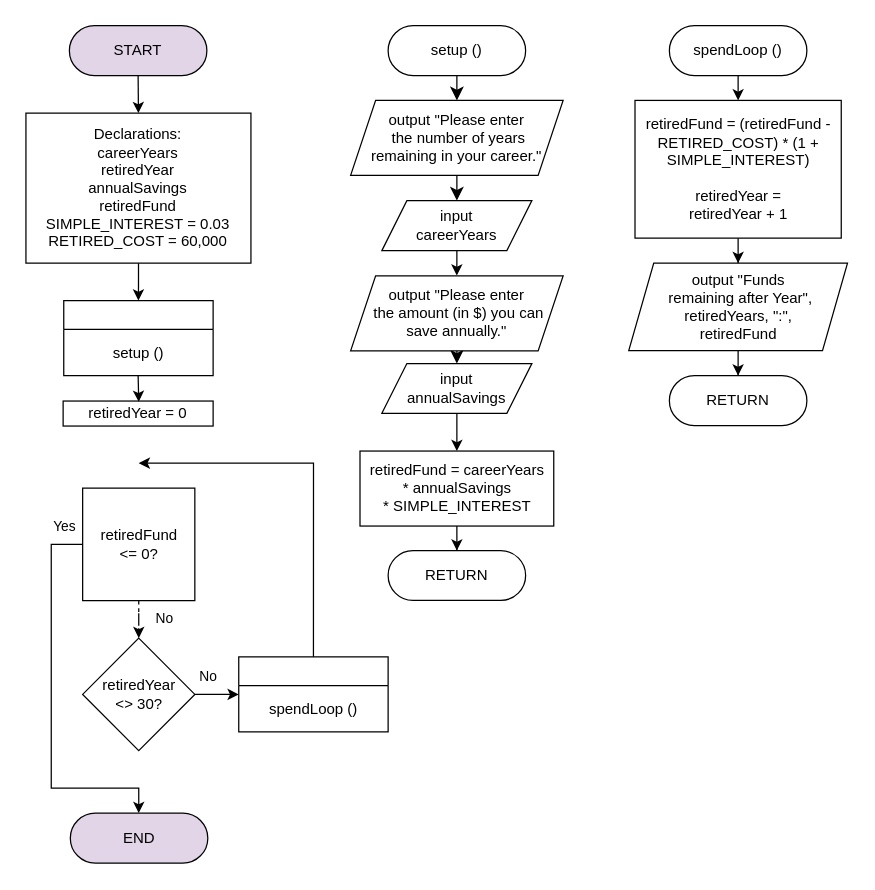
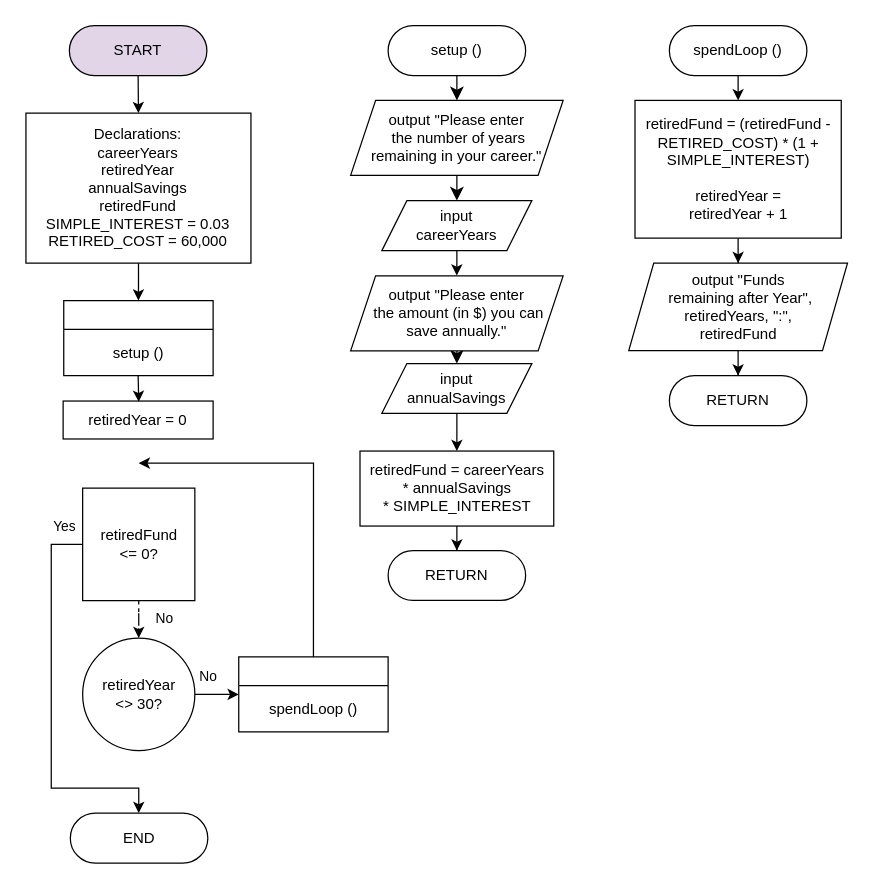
  <mxCell id="0" />
  <mxCell id="1" parent="0" />
  <mxCell id="2" style="edgeStyle=orthogonalEdgeStyle;rounded=0;orthogonalLoop=1;jettySize=auto;html=1;exitX=0.5;exitY=1;exitDx=0;exitDy=0;entryX=0.5;entryY=0;entryDx=0;entryDy=0;" edge="1" parent="1" source="3" target="5"><mxGeometry relative="1" as="geometry" /></mxCell>
  <mxCell id="3" value="START" style="rounded=1;whiteSpace=wrap;html=1;arcSize=50;fillColor=#e1d5e7;" vertex="1" parent="1"><mxGeometry x="55" y="20" width="110" height="40" as="geometry" /></mxCell>
  <mxCell id="4" value="" style="edgeStyle=orthogonalEdgeStyle;rounded=0;orthogonalLoop=1;jettySize=auto;html=1;entryX=0.5;entryY=0;entryDx=0;entryDy=0;" edge="1" parent="1" source="5" target="9"><mxGeometry relative="1" as="geometry" /></mxCell>
  <mxCell id="5" value="Declarations:&lt;div&gt;careerYears&lt;br&gt;retiredYear&lt;br&gt;annualSavings&lt;br&gt;retiredFund&lt;br&gt;SIMPLE_INTEREST = 0.03&lt;br&gt;RETIRED_COST = 60,000&lt;/div&gt;" style="rounded=0;whiteSpace=wrap;html=1;" vertex="1" parent="1"><mxGeometry x="20.25" y="90" width="180" height="120" as="geometry" /></mxCell>
  <mxCell id="6" style="edgeStyle=orthogonalEdgeStyle;rounded=0;orthogonalLoop=1;jettySize=auto;html=1;exitX=0.5;exitY=0;exitDx=0;exitDy=0;" edge="1" parent="1" source="7"><mxGeometry relative="1" as="geometry"><mxPoint x="110.5" y="370" as="targetPoint" /><Array as="points"><mxPoint x="250.5" y="370" /></Array></mxGeometry></mxCell>
  <mxCell id="7" value="" style="swimlane;whiteSpace=wrap;html=1;" vertex="1" parent="1"><mxGeometry x="190.5" y="525" width="119.5" height="60" as="geometry" /></mxCell>
  <mxCell id="8" value="&lt;font style=&quot;font-size: 12px;&quot;&gt;spendLoop ()&lt;/font&gt;" style="text;html=1;align=center;verticalAlign=middle;resizable=0;points=[];autosize=1;strokeColor=none;fillColor=none;fontSize=16;" vertex="1" parent="7"><mxGeometry x="14.75" y="25" width="90" height="30" as="geometry" /></mxCell>
  <mxCell id="9" value="" style="swimlane;whiteSpace=wrap;html=1;" vertex="1" parent="1"><mxGeometry x="50.5" y="240" width="119.5" height="60" as="geometry" /></mxCell>
  <mxCell id="10" value="&lt;font style=&quot;font-size: 12px;&quot;&gt;setup ()&lt;/font&gt;" style="text;html=1;align=center;verticalAlign=middle;resizable=0;points=[];autosize=1;strokeColor=none;fillColor=none;fontSize=16;" vertex="1" parent="9"><mxGeometry x="29.75" y="25" width="60" height="30" as="geometry" /></mxCell>
- <mxCell id="11" value="END" style="rounded=1;whiteSpace=wrap;html=1;arcSize=50;fillColor=#e1d5e7;" vertex="1" parent="1"><mxGeometry x="55.75" y="650" width="110" height="40" as="geometry" /></mxCell>
+ <mxCell id="11" value="END" style="rounded=1;whiteSpace=wrap;html=1;arcSize=50;" vertex="1" parent="1"><mxGeometry x="55.75" y="650" width="110" height="40" as="geometry" /></mxCell>
  <mxCell id="12" value="" style="edgeStyle=orthogonalEdgeStyle;rounded=0;orthogonalLoop=1;jettySize=auto;html=1;dashed=1;" edge="1" parent="1" source="16" target="36"><mxGeometry relative="1" as="geometry" /></mxCell>
  <mxCell id="13" value="No" style="edgeLabel;html=1;align=center;verticalAlign=middle;resizable=0;points=[];" vertex="1" connectable="0" parent="12"><mxGeometry x="-0.482" y="1" relative="1" as="geometry"><mxPoint x="19" as="offset" /></mxGeometry></mxCell>
  <mxCell id="14" style="edgeStyle=orthogonalEdgeStyle;rounded=0;orthogonalLoop=1;jettySize=auto;html=1;exitX=0;exitY=0.5;exitDx=0;exitDy=0;" edge="1" parent="1" source="16"><mxGeometry relative="1" as="geometry"><mxPoint x="110.5" y="650" as="targetPoint" /><Array as="points"><mxPoint x="40.5" y="435" /><mxPoint x="40.5" y="630" /><mxPoint x="110.5" y="630" /></Array></mxGeometry></mxCell>
  <mxCell id="15" value="Yes" style="edgeLabel;html=1;align=center;verticalAlign=middle;resizable=0;points=[];" vertex="1" connectable="0" parent="14"><mxGeometry x="-0.904" relative="1" as="geometry"><mxPoint y="-15" as="offset" /></mxGeometry></mxCell>
  <mxCell id="16" value="retiredFund&lt;br&gt;&amp;lt;= 0?" style="whiteSpace=wrap;html=1;rounded=0;" vertex="1" parent="1"><mxGeometry x="65.62" y="390" width="89.75" height="90" as="geometry" /></mxCell>
  <mxCell id="17" style="edgeStyle=none;curved=1;rounded=0;orthogonalLoop=1;jettySize=auto;html=1;exitX=0.5;exitY=1;exitDx=0;exitDy=0;entryX=0.5;entryY=0;entryDx=0;entryDy=0;fontSize=12;startSize=8;endSize=8;" edge="1" parent="1" source="18" target="20"><mxGeometry relative="1" as="geometry" /></mxCell>
  <mxCell id="18" value="setup ()" style="rounded=1;whiteSpace=wrap;html=1;arcSize=50;" vertex="1" parent="1"><mxGeometry x="310" y="20" width="110" height="40" as="geometry" /></mxCell>
  <mxCell id="19" style="edgeStyle=none;curved=1;rounded=0;orthogonalLoop=1;jettySize=auto;html=1;exitX=0.5;exitY=1;exitDx=0;exitDy=0;entryX=0.5;entryY=0;entryDx=0;entryDy=0;fontSize=12;startSize=8;endSize=8;" edge="1" parent="1" source="20" target="22"><mxGeometry relative="1" as="geometry" /></mxCell>
  <mxCell id="20" value="output &quot;Please enter&lt;br&gt;&amp;nbsp;the number of years&lt;br&gt;remaining in your career.&quot;" style="shape=parallelogram;perimeter=parallelogramPerimeter;whiteSpace=wrap;html=1;fixedSize=1;" vertex="1" parent="1"><mxGeometry x="280" y="79.83" width="170" height="60" as="geometry" /></mxCell>
  <mxCell id="21" style="edgeStyle=orthogonalEdgeStyle;rounded=0;orthogonalLoop=1;jettySize=auto;html=1;exitX=0.5;exitY=1;exitDx=0;exitDy=0;" edge="1" parent="1" source="22"><mxGeometry relative="1" as="geometry"><mxPoint x="364.957" y="220" as="targetPoint" /></mxGeometry></mxCell>
  <mxCell id="22" value="input&lt;br&gt;careerYears" style="shape=parallelogram;perimeter=parallelogramPerimeter;whiteSpace=wrap;html=1;fixedSize=1;" vertex="1" parent="1"><mxGeometry x="305" y="160" width="120" height="40" as="geometry" /></mxCell>
  <mxCell id="23" value="RETURN" style="rounded=1;whiteSpace=wrap;html=1;arcSize=50;" vertex="1" parent="1"><mxGeometry x="310" y="440" width="110" height="39.83" as="geometry" /></mxCell>
  <mxCell id="24" style="edgeStyle=orthogonalEdgeStyle;rounded=0;orthogonalLoop=1;jettySize=auto;html=1;exitX=0.5;exitY=1;exitDx=0;exitDy=0;entryX=0.5;entryY=0;entryDx=0;entryDy=0;" edge="1" parent="1" source="25" target="29"><mxGeometry relative="1" as="geometry" /></mxCell>
  <mxCell id="25" value="spendLoop ()" style="rounded=1;whiteSpace=wrap;html=1;arcSize=50;" vertex="1" parent="1"><mxGeometry x="535" y="20" width="110" height="40" as="geometry" /></mxCell>
  <mxCell id="26" style="edgeStyle=none;curved=1;rounded=0;orthogonalLoop=1;jettySize=auto;html=1;entryX=0.5;entryY=0;entryDx=0;entryDy=0;fontSize=12;startSize=8;endSize=8;" edge="1" parent="1"><mxGeometry relative="1" as="geometry"><mxPoint x="585" y="240" as="sourcePoint" /><mxPoint x="585" y="240" as="targetPoint" /></mxGeometry></mxCell>
  <mxCell id="27" value="RETURN" style="rounded=1;whiteSpace=wrap;html=1;arcSize=50;" vertex="1" parent="1"><mxGeometry x="535" y="300" width="110" height="40" as="geometry" /></mxCell>
  <mxCell id="28" value="" style="edgeStyle=orthogonalEdgeStyle;rounded=0;orthogonalLoop=1;jettySize=auto;html=1;" edge="1" parent="1" source="29" target="40"><mxGeometry relative="1" as="geometry" /></mxCell>
  <mxCell id="29" value="retiredFund = (retiredFund - RETIRED_COST) * (1 + SIMPLE_INTEREST)&lt;br&gt;&lt;br&gt;retiredYear =&lt;br&gt;retiredYear + 1" style="rounded=0;whiteSpace=wrap;html=1;" vertex="1" parent="1"><mxGeometry x="507.5" y="79.83" width="165" height="110.17" as="geometry" /></mxCell>
  <mxCell id="30" style="edgeStyle=none;curved=1;rounded=0;orthogonalLoop=1;jettySize=auto;html=1;exitX=0.5;exitY=1;exitDx=0;exitDy=0;entryX=0.5;entryY=0;entryDx=0;entryDy=0;fontSize=12;startSize=8;endSize=8;" edge="1" parent="1" source="31" target="33"><mxGeometry relative="1" as="geometry" /></mxCell>
  <mxCell id="31" value="output &quot;Please enter&lt;br&gt;&amp;nbsp;the amount (in $) you can&lt;br&gt;save annually.&quot;" style="shape=parallelogram;perimeter=parallelogramPerimeter;whiteSpace=wrap;html=1;fixedSize=1;" vertex="1" parent="1"><mxGeometry x="280" y="220.17" width="170" height="60" as="geometry" /></mxCell>
  <mxCell id="32" value="" style="edgeStyle=orthogonalEdgeStyle;rounded=0;orthogonalLoop=1;jettySize=auto;html=1;" edge="1" parent="1" source="33" target="38"><mxGeometry relative="1" as="geometry" /></mxCell>
  <mxCell id="33" value="input&lt;br&gt;annualSavings" style="shape=parallelogram;perimeter=parallelogramPerimeter;whiteSpace=wrap;html=1;fixedSize=1;" vertex="1" parent="1"><mxGeometry x="305" y="290.34" width="120" height="39.83" as="geometry" /></mxCell>
  <mxCell id="34" style="edgeStyle=orthogonalEdgeStyle;rounded=0;orthogonalLoop=1;jettySize=auto;html=1;exitX=1;exitY=0.5;exitDx=0;exitDy=0;entryX=0;entryY=0.5;entryDx=0;entryDy=0;" edge="1" parent="1" source="36" target="7"><mxGeometry relative="1" as="geometry" /></mxCell>
  <mxCell id="35" value="No" style="edgeLabel;html=1;align=center;verticalAlign=middle;resizable=0;points=[];" vertex="1" connectable="0" parent="34"><mxGeometry x="-0.277" y="-1" relative="1" as="geometry"><mxPoint x="-3" y="-16" as="offset" /></mxGeometry></mxCell>
- <mxCell id="36" value="retiredYear&lt;br&gt;&amp;lt;&amp;gt; 30?" style="rhombus;whiteSpace=wrap;html=1;" vertex="1" parent="1"><mxGeometry x="65.62" y="510" width="89.75" height="90" as="geometry" /></mxCell>
+ <mxCell id="36" value="retiredYear&lt;br&gt;&amp;lt;&amp;gt; 30?" style="ellipse;whiteSpace=wrap;html=1;" vertex="1" parent="1"><mxGeometry x="65.62" y="510" width="89.75" height="90" as="geometry" /></mxCell>
  <mxCell id="37" value="" style="edgeStyle=orthogonalEdgeStyle;rounded=0;orthogonalLoop=1;jettySize=auto;html=1;" edge="1" parent="1" source="38" target="23"><mxGeometry relative="1" as="geometry" /></mxCell>
  <mxCell id="38" value="retiredFund = careerYears&lt;br&gt;* annualSavings&lt;br&gt;* SIMPLE_INTEREST" style="rounded=0;whiteSpace=wrap;html=1;" vertex="1" parent="1"><mxGeometry x="287.5" y="360.34" width="155" height="60" as="geometry" /></mxCell>
  <mxCell id="39" value="" style="edgeStyle=orthogonalEdgeStyle;rounded=0;orthogonalLoop=1;jettySize=auto;html=1;" edge="1" parent="1" source="40" target="27"><mxGeometry relative="1" as="geometry" /></mxCell>
  <mxCell id="40" value="output &quot;Funds&lt;br&gt;&amp;nbsp;remaining after Year&quot;,&lt;br&gt;retiredYears, &quot;:&quot;,&lt;br&gt;retiredFund" style="shape=parallelogram;perimeter=parallelogramPerimeter;whiteSpace=wrap;html=1;fixedSize=1;" vertex="1" parent="1"><mxGeometry x="502.5" y="210" width="175" height="70" as="geometry" /></mxCell>
- <mxCell id="41" value="retiredYear = 0" style="rounded=0;whiteSpace=wrap;html=1;" vertex="1" parent="1"><mxGeometry x="50" y="320.34" width="120" height="20" as="geometry" /></mxCell>
+ <mxCell id="41" value="retiredYear = 0" style="rounded=0;whiteSpace=wrap;html=1;" vertex="1" parent="1"><mxGeometry x="50" y="320.34" width="120" height="30.34" as="geometry" /></mxCell>
  <mxCell id="42" value="" style="edgeStyle=orthogonalEdgeStyle;rounded=0;orthogonalLoop=1;jettySize=auto;html=1;" edge="1" parent="1" target="41"><mxGeometry relative="1" as="geometry"><mxPoint x="110" y="300" as="sourcePoint" /></mxGeometry></mxCell>
